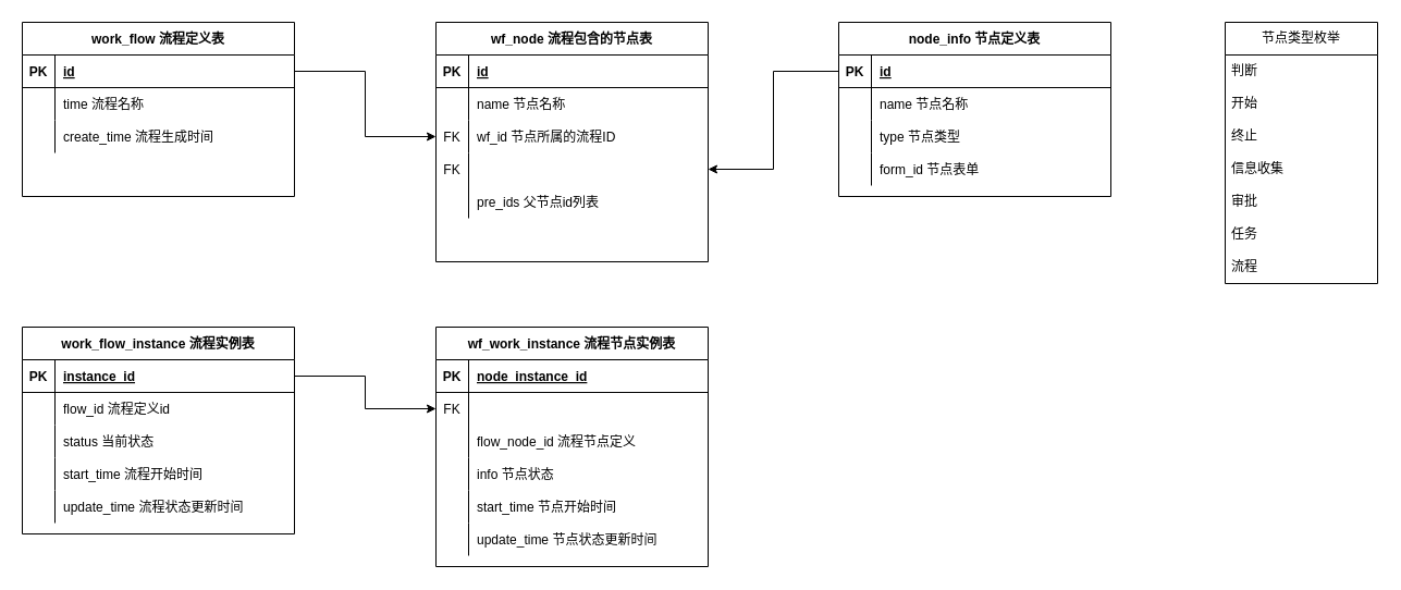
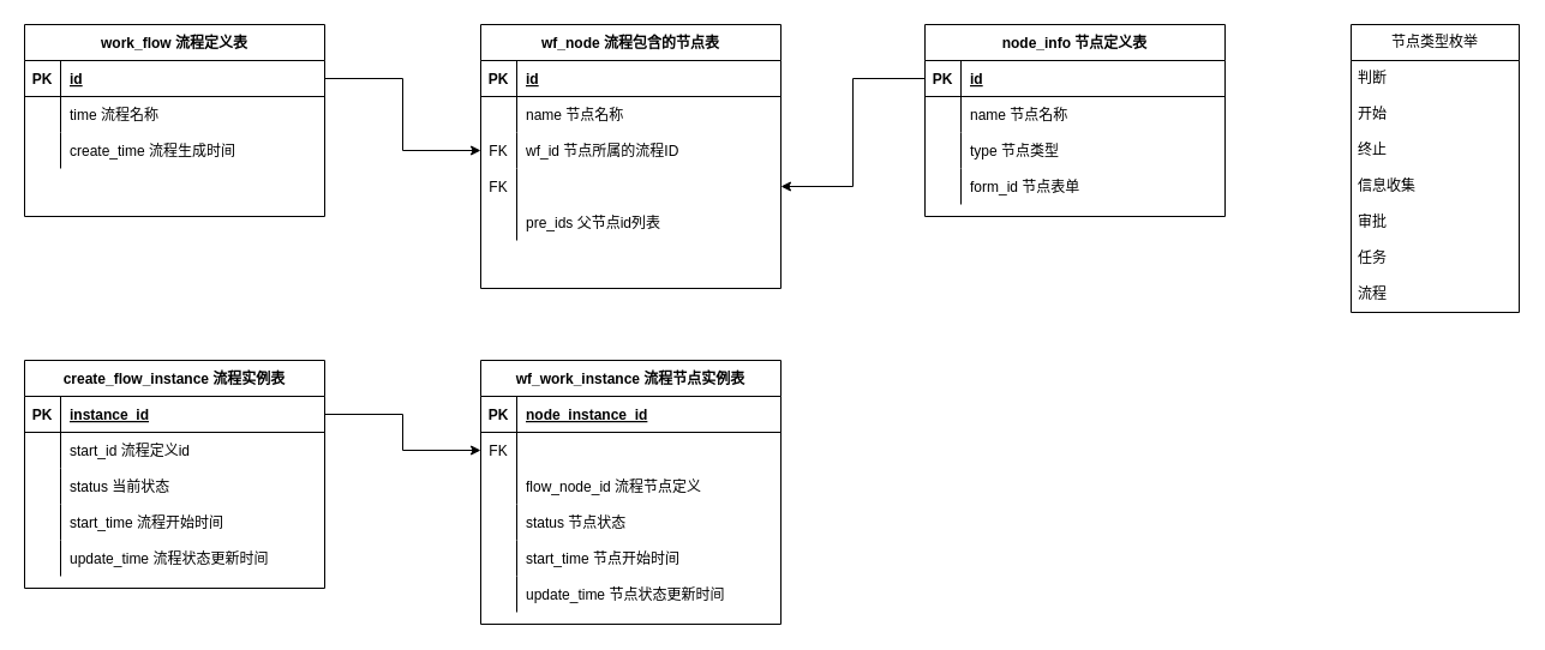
  <mxCell id="0" />
  <mxCell id="1" parent="0" />
  <mxCell id="2" value="work_flow 流程定义表" style="shape=table;startSize=30;container=1;collapsible=1;childLayout=tableLayout;fixedRows=1;rowLines=0;fontStyle=1;align=center;resizeLast=1;" parent="1" vertex="1"><mxGeometry x="20" y="20" width="250" height="160" as="geometry" /></mxCell>
  <mxCell id="3" value="" style="shape=partialRectangle;collapsible=0;dropTarget=0;pointerEvents=0;fillColor=none;points=[[0,0.5],[1,0.5]];portConstraint=eastwest;top=0;left=0;right=0;bottom=1;" parent="2" vertex="1"><mxGeometry y="30" width="250" height="30" as="geometry" /></mxCell>
  <mxCell id="4" value="PK" style="shape=partialRectangle;overflow=hidden;connectable=0;fillColor=none;top=0;left=0;bottom=0;right=0;fontStyle=1;" parent="3" vertex="1"><mxGeometry width="30" height="30" as="geometry"><mxRectangle width="30" height="30" as="alternateBounds" /></mxGeometry></mxCell>
  <mxCell id="5" value="id" style="shape=partialRectangle;overflow=hidden;connectable=0;fillColor=none;top=0;left=0;bottom=0;right=0;align=left;spacingLeft=6;fontStyle=5;" parent="3" vertex="1"><mxGeometry x="30" width="220" height="30" as="geometry"><mxRectangle width="220" height="30" as="alternateBounds" /></mxGeometry></mxCell>
  <mxCell id="6" value="" style="shape=partialRectangle;collapsible=0;dropTarget=0;pointerEvents=0;fillColor=none;points=[[0,0.5],[1,0.5]];portConstraint=eastwest;top=0;left=0;right=0;bottom=0;" parent="2" vertex="1"><mxGeometry y="60" width="250" height="30" as="geometry" /></mxCell>
  <mxCell id="7" value="" style="shape=partialRectangle;overflow=hidden;connectable=0;fillColor=none;top=0;left=0;bottom=0;right=0;" parent="6" vertex="1"><mxGeometry width="30" height="30" as="geometry"><mxRectangle width="30" height="30" as="alternateBounds" /></mxGeometry></mxCell>
  <mxCell id="8" value="time 流程名称" style="shape=partialRectangle;overflow=hidden;connectable=0;fillColor=none;top=0;left=0;bottom=0;right=0;align=left;spacingLeft=6;" parent="6" vertex="1"><mxGeometry x="30" width="220" height="30" as="geometry"><mxRectangle width="220" height="30" as="alternateBounds" /></mxGeometry></mxCell>
  <mxCell id="9" style="shape=partialRectangle;collapsible=0;dropTarget=0;pointerEvents=0;fillColor=none;points=[[0,0.5],[1,0.5]];portConstraint=eastwest;top=0;left=0;right=0;bottom=0;" parent="2" vertex="1"><mxGeometry y="90" width="250" height="30" as="geometry" /></mxCell>
  <mxCell id="10" style="shape=partialRectangle;overflow=hidden;connectable=0;fillColor=none;top=0;left=0;bottom=0;right=0;" parent="9" vertex="1"><mxGeometry width="30" height="30" as="geometry"><mxRectangle width="30" height="30" as="alternateBounds" /></mxGeometry></mxCell>
  <mxCell id="11" value="create_time 流程生成时间" style="shape=partialRectangle;overflow=hidden;connectable=0;fillColor=none;top=0;left=0;bottom=0;right=0;align=left;spacingLeft=6;" parent="9" vertex="1"><mxGeometry x="30" width="220" height="30" as="geometry"><mxRectangle width="220" height="30" as="alternateBounds" /></mxGeometry></mxCell>
  <mxCell id="12" style="shape=partialRectangle;collapsible=0;dropTarget=0;pointerEvents=0;fillColor=none;points=[[0,0.5],[1,0.5]];portConstraint=eastwest;top=0;left=0;right=0;bottom=0;" parent="2" vertex="1"><mxGeometry y="120" width="250" height="30" as="geometry" /></mxCell>
  <mxCell id="13" style="shape=partialRectangle;overflow=hidden;connectable=0;fillColor=none;top=0;left=0;bottom=0;right=0;" parent="12" vertex="1"><mxGeometry width="30" height="30" as="geometry"><mxRectangle width="30" height="30" as="alternateBounds" /></mxGeometry></mxCell>
  <mxCell id="14" value="wf_node 流程包含的节点表" style="shape=table;startSize=30;container=1;collapsible=1;childLayout=tableLayout;fixedRows=1;rowLines=0;fontStyle=1;align=center;resizeLast=1;" parent="1" vertex="1"><mxGeometry x="400" y="20" width="250" height="220" as="geometry" /></mxCell>
  <mxCell id="15" value="" style="shape=partialRectangle;collapsible=0;dropTarget=0;pointerEvents=0;fillColor=none;points=[[0,0.5],[1,0.5]];portConstraint=eastwest;top=0;left=0;right=0;bottom=1;" parent="14" vertex="1"><mxGeometry y="30" width="250" height="30" as="geometry" /></mxCell>
  <mxCell id="16" value="PK" style="shape=partialRectangle;overflow=hidden;connectable=0;fillColor=none;top=0;left=0;bottom=0;right=0;fontStyle=1;" parent="15" vertex="1"><mxGeometry width="30" height="30" as="geometry"><mxRectangle width="30" height="30" as="alternateBounds" /></mxGeometry></mxCell>
  <mxCell id="17" value="id" style="shape=partialRectangle;overflow=hidden;connectable=0;fillColor=none;top=0;left=0;bottom=0;right=0;align=left;spacingLeft=6;fontStyle=5;" parent="15" vertex="1"><mxGeometry x="30" width="220" height="30" as="geometry"><mxRectangle width="220" height="30" as="alternateBounds" /></mxGeometry></mxCell>
  <mxCell id="18" value="" style="shape=partialRectangle;collapsible=0;dropTarget=0;pointerEvents=0;fillColor=none;points=[[0,0.5],[1,0.5]];portConstraint=eastwest;top=0;left=0;right=0;bottom=0;" parent="14" vertex="1"><mxGeometry y="60" width="250" height="30" as="geometry" /></mxCell>
  <mxCell id="19" value="" style="shape=partialRectangle;overflow=hidden;connectable=0;fillColor=none;top=0;left=0;bottom=0;right=0;" parent="18" vertex="1"><mxGeometry width="30" height="30" as="geometry"><mxRectangle width="30" height="30" as="alternateBounds" /></mxGeometry></mxCell>
  <mxCell id="20" value="name 节点名称" style="shape=partialRectangle;overflow=hidden;connectable=0;fillColor=none;top=0;left=0;bottom=0;right=0;align=left;spacingLeft=6;" parent="18" vertex="1"><mxGeometry x="30" width="220" height="30" as="geometry"><mxRectangle width="220" height="30" as="alternateBounds" /></mxGeometry></mxCell>
  <mxCell id="21" style="shape=partialRectangle;collapsible=0;dropTarget=0;pointerEvents=0;fillColor=none;points=[[0,0.5],[1,0.5]];portConstraint=eastwest;top=0;left=0;right=0;bottom=0;" parent="14" vertex="1"><mxGeometry y="90" width="250" height="30" as="geometry" /></mxCell>
  <mxCell id="22" value="FK" style="shape=partialRectangle;overflow=hidden;connectable=0;fillColor=none;top=0;left=0;bottom=0;right=0;" parent="21" vertex="1"><mxGeometry width="30" height="30" as="geometry"><mxRectangle width="30" height="30" as="alternateBounds" /></mxGeometry></mxCell>
  <mxCell id="23" value="wf_id 节点所属的流程ID" style="shape=partialRectangle;overflow=hidden;connectable=0;fillColor=none;top=0;left=0;bottom=0;right=0;align=left;spacingLeft=6;" parent="21" vertex="1"><mxGeometry x="30" width="220" height="30" as="geometry"><mxRectangle width="220" height="30" as="alternateBounds" /></mxGeometry></mxCell>
  <mxCell id="24" style="shape=partialRectangle;collapsible=0;dropTarget=0;pointerEvents=0;fillColor=none;points=[[0,0.5],[1,0.5]];portConstraint=eastwest;top=0;left=0;right=0;bottom=0;" parent="14" vertex="1"><mxGeometry y="120" width="250" height="30" as="geometry" /></mxCell>
  <mxCell id="25" value="FK" style="shape=partialRectangle;overflow=hidden;connectable=0;fillColor=none;top=0;left=0;bottom=0;right=0;" parent="24" vertex="1"><mxGeometry width="30" height="30" as="geometry"><mxRectangle width="30" height="30" as="alternateBounds" /></mxGeometry></mxCell>
  <mxCell id="26" style="shape=partialRectangle;collapsible=0;dropTarget=0;pointerEvents=0;fillColor=none;points=[[0,0.5],[1,0.5]];portConstraint=eastwest;top=0;left=0;right=0;bottom=0;" parent="14" vertex="1"><mxGeometry y="150" width="250" height="30" as="geometry" /></mxCell>
  <mxCell id="27" style="shape=partialRectangle;overflow=hidden;connectable=0;fillColor=none;top=0;left=0;bottom=0;right=0;" parent="26" vertex="1"><mxGeometry width="30" height="30" as="geometry"><mxRectangle width="30" height="30" as="alternateBounds" /></mxGeometry></mxCell>
  <mxCell id="28" value="pre_ids 父节点id列表" style="shape=partialRectangle;overflow=hidden;connectable=0;fillColor=none;top=0;left=0;bottom=0;right=0;align=left;spacingLeft=6;" parent="26" vertex="1"><mxGeometry x="30" width="220" height="30" as="geometry"><mxRectangle width="220" height="30" as="alternateBounds" /></mxGeometry></mxCell>
  <mxCell id="29" style="shape=partialRectangle;collapsible=0;dropTarget=0;pointerEvents=0;fillColor=none;points=[[0,0.5],[1,0.5]];portConstraint=eastwest;top=0;left=0;right=0;bottom=0;" parent="14" vertex="1"><mxGeometry y="180" width="250" height="30" as="geometry" /></mxCell>
  <mxCell id="30" style="shape=partialRectangle;overflow=hidden;connectable=0;fillColor=none;top=0;left=0;bottom=0;right=0;" parent="29" vertex="1"><mxGeometry width="30" height="30" as="geometry"><mxRectangle width="30" height="30" as="alternateBounds" /></mxGeometry></mxCell>
  <mxCell id="31" value="node_info 节点定义表" style="shape=table;startSize=30;container=1;collapsible=1;childLayout=tableLayout;fixedRows=1;rowLines=0;fontStyle=1;align=center;resizeLast=1;" parent="1" vertex="1"><mxGeometry x="770" y="20" width="250" height="160" as="geometry" /></mxCell>
  <mxCell id="32" value="" style="shape=partialRectangle;collapsible=0;dropTarget=0;pointerEvents=0;fillColor=none;points=[[0,0.5],[1,0.5]];portConstraint=eastwest;top=0;left=0;right=0;bottom=1;" parent="31" vertex="1"><mxGeometry y="30" width="250" height="30" as="geometry" /></mxCell>
  <mxCell id="33" value="PK" style="shape=partialRectangle;overflow=hidden;connectable=0;fillColor=none;top=0;left=0;bottom=0;right=0;fontStyle=1;" parent="32" vertex="1"><mxGeometry width="30" height="30" as="geometry"><mxRectangle width="30" height="30" as="alternateBounds" /></mxGeometry></mxCell>
  <mxCell id="34" value="id" style="shape=partialRectangle;overflow=hidden;connectable=0;fillColor=none;top=0;left=0;bottom=0;right=0;align=left;spacingLeft=6;fontStyle=5;" parent="32" vertex="1"><mxGeometry x="30" width="220" height="30" as="geometry"><mxRectangle width="220" height="30" as="alternateBounds" /></mxGeometry></mxCell>
  <mxCell id="35" value="" style="shape=partialRectangle;collapsible=0;dropTarget=0;pointerEvents=0;fillColor=none;points=[[0,0.5],[1,0.5]];portConstraint=eastwest;top=0;left=0;right=0;bottom=0;" parent="31" vertex="1"><mxGeometry y="60" width="250" height="30" as="geometry" /></mxCell>
  <mxCell id="36" value="" style="shape=partialRectangle;overflow=hidden;connectable=0;fillColor=none;top=0;left=0;bottom=0;right=0;" parent="35" vertex="1"><mxGeometry width="30" height="30" as="geometry"><mxRectangle width="30" height="30" as="alternateBounds" /></mxGeometry></mxCell>
  <mxCell id="37" value="name 节点名称" style="shape=partialRectangle;overflow=hidden;connectable=0;fillColor=none;top=0;left=0;bottom=0;right=0;align=left;spacingLeft=6;" parent="35" vertex="1"><mxGeometry x="30" width="220" height="30" as="geometry"><mxRectangle width="220" height="30" as="alternateBounds" /></mxGeometry></mxCell>
  <mxCell id="38" style="shape=partialRectangle;collapsible=0;dropTarget=0;pointerEvents=0;fillColor=none;points=[[0,0.5],[1,0.5]];portConstraint=eastwest;top=0;left=0;right=0;bottom=0;" parent="31" vertex="1"><mxGeometry y="90" width="250" height="30" as="geometry" /></mxCell>
  <mxCell id="39" style="shape=partialRectangle;overflow=hidden;connectable=0;fillColor=none;top=0;left=0;bottom=0;right=0;" parent="38" vertex="1"><mxGeometry width="30" height="30" as="geometry"><mxRectangle width="30" height="30" as="alternateBounds" /></mxGeometry></mxCell>
  <mxCell id="40" value="type 节点类型" style="shape=partialRectangle;overflow=hidden;connectable=0;fillColor=none;top=0;left=0;bottom=0;right=0;align=left;spacingLeft=6;" parent="38" vertex="1"><mxGeometry x="30" width="220" height="30" as="geometry"><mxRectangle width="220" height="30" as="alternateBounds" /></mxGeometry></mxCell>
  <mxCell id="41" style="shape=partialRectangle;collapsible=0;dropTarget=0;pointerEvents=0;fillColor=none;points=[[0,0.5],[1,0.5]];portConstraint=eastwest;top=0;left=0;right=0;bottom=0;" parent="31" vertex="1"><mxGeometry y="120" width="250" height="30" as="geometry" /></mxCell>
  <mxCell id="42" style="shape=partialRectangle;overflow=hidden;connectable=0;fillColor=none;top=0;left=0;bottom=0;right=0;" parent="41" vertex="1"><mxGeometry width="30" height="30" as="geometry"><mxRectangle width="30" height="30" as="alternateBounds" /></mxGeometry></mxCell>
  <mxCell id="43" value="form_id 节点表单" style="shape=partialRectangle;overflow=hidden;connectable=0;fillColor=none;top=0;left=0;bottom=0;right=0;align=left;spacingLeft=6;" parent="41" vertex="1"><mxGeometry x="30" width="220" height="30" as="geometry"><mxRectangle width="220" height="30" as="alternateBounds" /></mxGeometry></mxCell>
  <mxCell id="44" style="edgeStyle=orthogonalEdgeStyle;rounded=0;orthogonalLoop=1;jettySize=auto;html=1;" parent="1" source="3" target="21" edge="1"><mxGeometry relative="1" as="geometry" /></mxCell>
  <mxCell id="45" style="edgeStyle=orthogonalEdgeStyle;rounded=0;orthogonalLoop=1;jettySize=auto;html=1;" parent="1" source="32" target="24" edge="1"><mxGeometry relative="1" as="geometry" /></mxCell>
  <mxCell id="46" value="节点类型枚举" style="swimlane;fontStyle=0;childLayout=stackLayout;horizontal=1;startSize=30;horizontalStack=0;resizeParent=1;resizeParentMax=0;resizeLast=0;collapsible=1;marginBottom=0;whiteSpace=wrap;html=1;" parent="1" vertex="1"><mxGeometry x="1125" y="20" width="140" height="240" as="geometry" /></mxCell>
  <mxCell id="47" value="判断" style="text;strokeColor=none;fillColor=none;align=left;verticalAlign=middle;spacingLeft=4;spacingRight=4;overflow=hidden;points=[[0,0.5],[1,0.5]];portConstraint=eastwest;rotatable=0;whiteSpace=wrap;html=1;" parent="46" vertex="1"><mxGeometry y="30" width="140" height="30" as="geometry" /></mxCell>
  <mxCell id="48" value="开始" style="text;strokeColor=none;fillColor=none;align=left;verticalAlign=middle;spacingLeft=4;spacingRight=4;overflow=hidden;points=[[0,0.5],[1,0.5]];portConstraint=eastwest;rotatable=0;whiteSpace=wrap;html=1;" parent="46" vertex="1"><mxGeometry y="60" width="140" height="30" as="geometry" /></mxCell>
  <mxCell id="49" value="终止" style="text;strokeColor=none;fillColor=none;align=left;verticalAlign=middle;spacingLeft=4;spacingRight=4;overflow=hidden;points=[[0,0.5],[1,0.5]];portConstraint=eastwest;rotatable=0;whiteSpace=wrap;html=1;" parent="46" vertex="1"><mxGeometry y="90" width="140" height="30" as="geometry" /></mxCell>
  <mxCell id="50" value="信息收集" style="text;strokeColor=none;fillColor=none;align=left;verticalAlign=middle;spacingLeft=4;spacingRight=4;overflow=hidden;points=[[0,0.5],[1,0.5]];portConstraint=eastwest;rotatable=0;whiteSpace=wrap;html=1;" parent="46" vertex="1"><mxGeometry y="120" width="140" height="30" as="geometry" /></mxCell>
  <mxCell id="51" value="审批" style="text;strokeColor=none;fillColor=none;align=left;verticalAlign=middle;spacingLeft=4;spacingRight=4;overflow=hidden;points=[[0,0.5],[1,0.5]];portConstraint=eastwest;rotatable=0;whiteSpace=wrap;html=1;" parent="46" vertex="1"><mxGeometry y="150" width="140" height="30" as="geometry" /></mxCell>
  <mxCell id="52" value="任务" style="text;strokeColor=none;fillColor=none;align=left;verticalAlign=middle;spacingLeft=4;spacingRight=4;overflow=hidden;points=[[0,0.5],[1,0.5]];portConstraint=eastwest;rotatable=0;whiteSpace=wrap;html=1;" parent="46" vertex="1"><mxGeometry y="180" width="140" height="30" as="geometry" /></mxCell>
  <mxCell id="53" value="流程" style="text;strokeColor=none;fillColor=none;align=left;verticalAlign=middle;spacingLeft=4;spacingRight=4;overflow=hidden;points=[[0,0.5],[1,0.5]];portConstraint=eastwest;rotatable=0;whiteSpace=wrap;html=1;" parent="46" vertex="1"><mxGeometry y="210" width="140" height="30" as="geometry" /></mxCell>
- <mxCell id="54" value="work_flow_instance 流程实例表" style="shape=table;startSize=30;container=1;collapsible=1;childLayout=tableLayout;fixedRows=1;rowLines=0;fontStyle=1;align=center;resizeLast=1;" parent="1" vertex="1"><mxGeometry x="20" y="300" width="250" height="190" as="geometry" /></mxCell>
+ <mxCell id="54" value="create_flow_instance 流程实例表" style="shape=table;startSize=30;container=1;collapsible=1;childLayout=tableLayout;fixedRows=1;rowLines=0;fontStyle=1;align=center;resizeLast=1;" parent="1" vertex="1"><mxGeometry x="20" y="300" width="250" height="190" as="geometry" /></mxCell>
  <mxCell id="55" value="" style="shape=partialRectangle;collapsible=0;dropTarget=0;pointerEvents=0;fillColor=none;points=[[0,0.5],[1,0.5]];portConstraint=eastwest;top=0;left=0;right=0;bottom=1;" parent="54" vertex="1"><mxGeometry y="30" width="250" height="30" as="geometry" /></mxCell>
  <mxCell id="56" value="PK" style="shape=partialRectangle;overflow=hidden;connectable=0;fillColor=none;top=0;left=0;bottom=0;right=0;fontStyle=1;" parent="55" vertex="1"><mxGeometry width="30" height="30" as="geometry"><mxRectangle width="30" height="30" as="alternateBounds" /></mxGeometry></mxCell>
  <mxCell id="57" value="instance_id" style="shape=partialRectangle;overflow=hidden;connectable=0;fillColor=none;top=0;left=0;bottom=0;right=0;align=left;spacingLeft=6;fontStyle=5;" parent="55" vertex="1"><mxGeometry x="30" width="220" height="30" as="geometry"><mxRectangle width="220" height="30" as="alternateBounds" /></mxGeometry></mxCell>
  <mxCell id="58" value="" style="shape=partialRectangle;collapsible=0;dropTarget=0;pointerEvents=0;fillColor=none;points=[[0,0.5],[1,0.5]];portConstraint=eastwest;top=0;left=0;right=0;bottom=0;" parent="54" vertex="1"><mxGeometry y="60" width="250" height="30" as="geometry" /></mxCell>
  <mxCell id="59" value="" style="shape=partialRectangle;overflow=hidden;connectable=0;fillColor=none;top=0;left=0;bottom=0;right=0;" parent="58" vertex="1"><mxGeometry width="30" height="30" as="geometry"><mxRectangle width="30" height="30" as="alternateBounds" /></mxGeometry></mxCell>
- <mxCell id="60" value="flow_id 流程定义id" style="shape=partialRectangle;overflow=hidden;connectable=0;fillColor=none;top=0;left=0;bottom=0;right=0;align=left;spacingLeft=6;" parent="58" vertex="1"><mxGeometry x="30" width="220" height="30" as="geometry"><mxRectangle width="220" height="30" as="alternateBounds" /></mxGeometry></mxCell>
+ <mxCell id="60" value="start_id 流程定义id" style="shape=partialRectangle;overflow=hidden;connectable=0;fillColor=none;top=0;left=0;bottom=0;right=0;align=left;spacingLeft=6;" parent="58" vertex="1"><mxGeometry x="30" width="220" height="30" as="geometry"><mxRectangle width="220" height="30" as="alternateBounds" /></mxGeometry></mxCell>
  <mxCell id="61" style="shape=partialRectangle;collapsible=0;dropTarget=0;pointerEvents=0;fillColor=none;points=[[0,0.5],[1,0.5]];portConstraint=eastwest;top=0;left=0;right=0;bottom=0;" parent="54" vertex="1"><mxGeometry y="90" width="250" height="30" as="geometry" /></mxCell>
  <mxCell id="62" style="shape=partialRectangle;overflow=hidden;connectable=0;fillColor=none;top=0;left=0;bottom=0;right=0;" parent="61" vertex="1"><mxGeometry width="30" height="30" as="geometry"><mxRectangle width="30" height="30" as="alternateBounds" /></mxGeometry></mxCell>
  <mxCell id="63" value="status 当前状态" style="shape=partialRectangle;overflow=hidden;connectable=0;fillColor=none;top=0;left=0;bottom=0;right=0;align=left;spacingLeft=6;" parent="61" vertex="1"><mxGeometry x="30" width="220" height="30" as="geometry"><mxRectangle width="220" height="30" as="alternateBounds" /></mxGeometry></mxCell>
  <mxCell id="64" style="shape=partialRectangle;collapsible=0;dropTarget=0;pointerEvents=0;fillColor=none;points=[[0,0.5],[1,0.5]];portConstraint=eastwest;top=0;left=0;right=0;bottom=0;" parent="54" vertex="1"><mxGeometry y="120" width="250" height="30" as="geometry" /></mxCell>
  <mxCell id="65" style="shape=partialRectangle;overflow=hidden;connectable=0;fillColor=none;top=0;left=0;bottom=0;right=0;" parent="64" vertex="1"><mxGeometry width="30" height="30" as="geometry"><mxRectangle width="30" height="30" as="alternateBounds" /></mxGeometry></mxCell>
  <mxCell id="66" value="start_time 流程开始时间" style="shape=partialRectangle;overflow=hidden;connectable=0;fillColor=none;top=0;left=0;bottom=0;right=0;align=left;spacingLeft=6;" parent="64" vertex="1"><mxGeometry x="30" width="220" height="30" as="geometry"><mxRectangle width="220" height="30" as="alternateBounds" /></mxGeometry></mxCell>
  <mxCell id="67" style="shape=partialRectangle;collapsible=0;dropTarget=0;pointerEvents=0;fillColor=none;points=[[0,0.5],[1,0.5]];portConstraint=eastwest;top=0;left=0;right=0;bottom=0;" parent="54" vertex="1"><mxGeometry y="150" width="250" height="30" as="geometry" /></mxCell>
  <mxCell id="68" style="shape=partialRectangle;overflow=hidden;connectable=0;fillColor=none;top=0;left=0;bottom=0;right=0;" parent="67" vertex="1"><mxGeometry width="30" height="30" as="geometry"><mxRectangle width="30" height="30" as="alternateBounds" /></mxGeometry></mxCell>
  <mxCell id="69" value="update_time 流程状态更新时间" style="shape=partialRectangle;overflow=hidden;connectable=0;fillColor=none;top=0;left=0;bottom=0;right=0;align=left;spacingLeft=6;" parent="67" vertex="1"><mxGeometry x="30" width="220" height="30" as="geometry"><mxRectangle width="220" height="30" as="alternateBounds" /></mxGeometry></mxCell>
  <mxCell id="70" value="wf_work_instance 流程节点实例表" style="shape=table;startSize=30;container=1;collapsible=1;childLayout=tableLayout;fixedRows=1;rowLines=0;fontStyle=1;align=center;resizeLast=1;" parent="1" vertex="1"><mxGeometry x="400" y="300" width="250" height="220" as="geometry" /></mxCell>
  <mxCell id="71" value="" style="shape=partialRectangle;collapsible=0;dropTarget=0;pointerEvents=0;fillColor=none;points=[[0,0.5],[1,0.5]];portConstraint=eastwest;top=0;left=0;right=0;bottom=1;" parent="70" vertex="1"><mxGeometry y="30" width="250" height="30" as="geometry" /></mxCell>
  <mxCell id="72" value="PK" style="shape=partialRectangle;overflow=hidden;connectable=0;fillColor=none;top=0;left=0;bottom=0;right=0;fontStyle=1;" parent="71" vertex="1"><mxGeometry width="30" height="30" as="geometry"><mxRectangle width="30" height="30" as="alternateBounds" /></mxGeometry></mxCell>
  <mxCell id="73" value="node_instance_id" style="shape=partialRectangle;overflow=hidden;connectable=0;fillColor=none;top=0;left=0;bottom=0;right=0;align=left;spacingLeft=6;fontStyle=5;" parent="71" vertex="1"><mxGeometry x="30" width="220" height="30" as="geometry"><mxRectangle width="220" height="30" as="alternateBounds" /></mxGeometry></mxCell>
  <mxCell id="74" style="shape=partialRectangle;collapsible=0;dropTarget=0;pointerEvents=0;fillColor=none;points=[[0,0.5],[1,0.5]];portConstraint=eastwest;top=0;left=0;right=0;bottom=0;" parent="70" vertex="1"><mxGeometry y="60" width="250" height="30" as="geometry" /></mxCell>
  <mxCell id="75" value="FK" style="shape=partialRectangle;overflow=hidden;connectable=0;fillColor=none;top=0;left=0;bottom=0;right=0;" parent="74" vertex="1"><mxGeometry width="30" height="30" as="geometry"><mxRectangle width="30" height="30" as="alternateBounds" /></mxGeometry></mxCell>
  <mxCell id="76" value="" style="shape=partialRectangle;collapsible=0;dropTarget=0;pointerEvents=0;fillColor=none;points=[[0,0.5],[1,0.5]];portConstraint=eastwest;top=0;left=0;right=0;bottom=0;" parent="70" vertex="1"><mxGeometry y="90" width="250" height="30" as="geometry" /></mxCell>
  <mxCell id="77" value="" style="shape=partialRectangle;overflow=hidden;connectable=0;fillColor=none;top=0;left=0;bottom=0;right=0;" parent="76" vertex="1"><mxGeometry width="30" height="30" as="geometry"><mxRectangle width="30" height="30" as="alternateBounds" /></mxGeometry></mxCell>
  <mxCell id="78" value="flow_node_id 流程节点定义" style="shape=partialRectangle;overflow=hidden;connectable=0;fillColor=none;top=0;left=0;bottom=0;right=0;align=left;spacingLeft=6;" parent="76" vertex="1"><mxGeometry x="30" width="220" height="30" as="geometry"><mxRectangle width="220" height="30" as="alternateBounds" /></mxGeometry></mxCell>
  <mxCell id="79" style="shape=partialRectangle;collapsible=0;dropTarget=0;pointerEvents=0;fillColor=none;points=[[0,0.5],[1,0.5]];portConstraint=eastwest;top=0;left=0;right=0;bottom=0;" parent="70" vertex="1"><mxGeometry y="120" width="250" height="30" as="geometry" /></mxCell>
  <mxCell id="80" value="" style="shape=partialRectangle;overflow=hidden;connectable=0;fillColor=none;top=0;left=0;bottom=0;right=0;" parent="79" vertex="1"><mxGeometry width="30" height="30" as="geometry"><mxRectangle width="30" height="30" as="alternateBounds" /></mxGeometry></mxCell>
- <mxCell id="81" value="info 节点状态" style="shape=partialRectangle;overflow=hidden;connectable=0;fillColor=none;top=0;left=0;bottom=0;right=0;align=left;spacingLeft=6;" parent="79" vertex="1"><mxGeometry x="30" width="220" height="30" as="geometry"><mxRectangle width="220" height="30" as="alternateBounds" /></mxGeometry></mxCell>
+ <mxCell id="81" value="status 节点状态" style="shape=partialRectangle;overflow=hidden;connectable=0;fillColor=none;top=0;left=0;bottom=0;right=0;align=left;spacingLeft=6;" parent="79" vertex="1"><mxGeometry x="30" width="220" height="30" as="geometry"><mxRectangle width="220" height="30" as="alternateBounds" /></mxGeometry></mxCell>
  <mxCell id="82" style="shape=partialRectangle;collapsible=0;dropTarget=0;pointerEvents=0;fillColor=none;points=[[0,0.5],[1,0.5]];portConstraint=eastwest;top=0;left=0;right=0;bottom=0;" parent="70" vertex="1"><mxGeometry y="150" width="250" height="30" as="geometry" /></mxCell>
  <mxCell id="83" value="" style="shape=partialRectangle;overflow=hidden;connectable=0;fillColor=none;top=0;left=0;bottom=0;right=0;" parent="82" vertex="1"><mxGeometry width="30" height="30" as="geometry"><mxRectangle width="30" height="30" as="alternateBounds" /></mxGeometry></mxCell>
  <mxCell id="84" value="start_time 节点开始时间" style="shape=partialRectangle;overflow=hidden;connectable=0;fillColor=none;top=0;left=0;bottom=0;right=0;align=left;spacingLeft=6;" parent="82" vertex="1"><mxGeometry x="30" width="220" height="30" as="geometry"><mxRectangle width="220" height="30" as="alternateBounds" /></mxGeometry></mxCell>
  <mxCell id="85" style="shape=partialRectangle;collapsible=0;dropTarget=0;pointerEvents=0;fillColor=none;points=[[0,0.5],[1,0.5]];portConstraint=eastwest;top=0;left=0;right=0;bottom=0;" parent="70" vertex="1"><mxGeometry y="180" width="250" height="30" as="geometry" /></mxCell>
  <mxCell id="86" style="shape=partialRectangle;overflow=hidden;connectable=0;fillColor=none;top=0;left=0;bottom=0;right=0;" parent="85" vertex="1"><mxGeometry width="30" height="30" as="geometry"><mxRectangle width="30" height="30" as="alternateBounds" /></mxGeometry></mxCell>
  <mxCell id="87" value="update_time 节点状态更新时间" style="shape=partialRectangle;overflow=hidden;connectable=0;fillColor=none;top=0;left=0;bottom=0;right=0;align=left;spacingLeft=6;" parent="85" vertex="1"><mxGeometry x="30" width="220" height="30" as="geometry"><mxRectangle width="220" height="30" as="alternateBounds" /></mxGeometry></mxCell>
  <mxCell id="88" style="edgeStyle=orthogonalEdgeStyle;rounded=0;orthogonalLoop=1;jettySize=auto;html=1;entryX=0;entryY=0.5;entryDx=0;entryDy=0;" parent="1" source="55" target="74" edge="1"><mxGeometry relative="1" as="geometry" /></mxCell>
